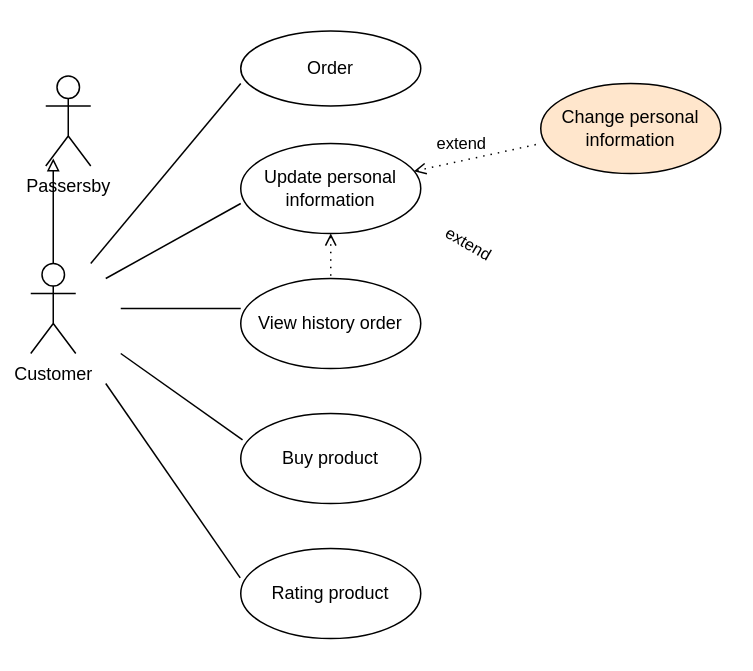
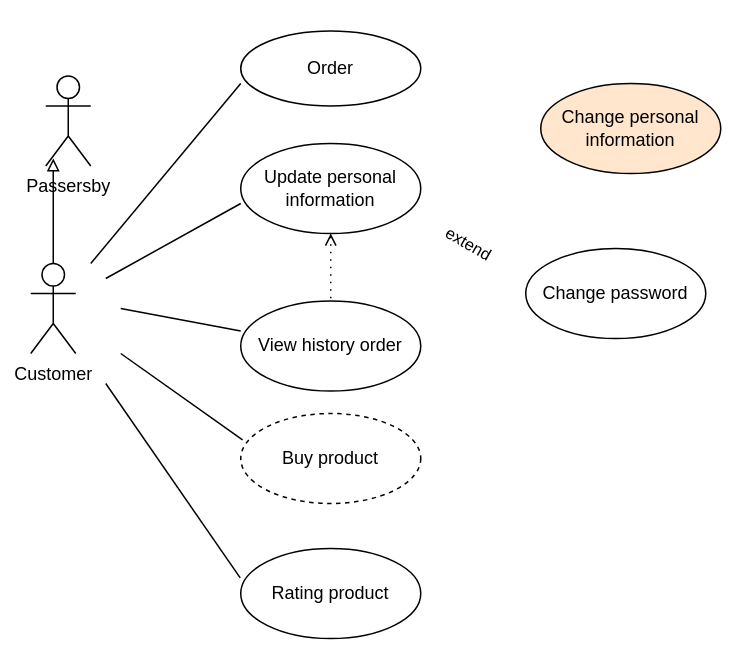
  <mxCell id="0" />
  <mxCell id="1" parent="0" />
  <mxCell id="2" value="Passersby" style="shape=umlActor;verticalLabelPosition=bottom;verticalAlign=top;html=1;outlineConnect=0;" vertex="1" parent="1"><mxGeometry x="30" y="50" width="30" height="60" as="geometry" /></mxCell>
  <mxCell id="3" style="edgeStyle=orthogonalEdgeStyle;rounded=0;orthogonalLoop=1;jettySize=auto;html=1;exitX=0.5;exitY=0;exitDx=0;exitDy=0;exitPerimeter=0;endArrow=block;endFill=0;" edge="1" parent="1" source="4"><mxGeometry relative="1" as="geometry"><mxPoint x="35" y="105" as="targetPoint" /></mxGeometry></mxCell>
  <mxCell id="4" value="Customer" style="shape=umlActor;verticalLabelPosition=bottom;verticalAlign=top;html=1;outlineConnect=0;" vertex="1" parent="1"><mxGeometry x="20" y="175" width="30" height="60" as="geometry" /></mxCell>
  <mxCell id="5" value="Order" style="ellipse;whiteSpace=wrap;html=1;" vertex="1" parent="1"><mxGeometry x="160" y="20" width="120" height="50" as="geometry" /></mxCell>
- <mxCell id="6" value="View history order" style="ellipse;whiteSpace=wrap;html=1;" vertex="1" parent="1"><mxGeometry x="160" y="185" width="120" height="60" as="geometry" /></mxCell>
- <mxCell id="7" value="Buy product" style="ellipse;whiteSpace=wrap;html=1;" vertex="1" parent="1"><mxGeometry x="160" y="275" width="120" height="60" as="geometry" /></mxCell>
+ <mxCell id="6" value="View history order" style="ellipse;whiteSpace=wrap;html=1;" vertex="1" parent="1"><mxGeometry x="160" y="200" width="120" height="60" as="geometry" /></mxCell>
+ <mxCell id="7" value="Buy product" style="ellipse;whiteSpace=wrap;html=1;dashed=1;" vertex="1" parent="1"><mxGeometry x="160" y="275" width="120" height="60" as="geometry" /></mxCell>
  <mxCell id="8" value="Update personal information" style="ellipse;whiteSpace=wrap;html=1;" vertex="1" parent="1"><mxGeometry x="160" y="95" width="120" height="60" as="geometry" /></mxCell>
  <mxCell id="9" value="Change personal information" style="ellipse;whiteSpace=wrap;html=1;fillColor=#ffe6cc;" vertex="1" parent="1"><mxGeometry x="360" y="55" width="120" height="60" as="geometry" /></mxCell>
+ <mxCell id="10" value="Change password" style="ellipse;whiteSpace=wrap;html=1;" vertex="1" parent="1"><mxGeometry x="350" y="165" width="120" height="60" as="geometry" /></mxCell>
  <mxCell id="11" value="Rating product" style="ellipse;whiteSpace=wrap;html=1;" vertex="1" parent="1"><mxGeometry x="160" y="365" width="120" height="60" as="geometry" /></mxCell>
  <mxCell id="12" value="" style="endArrow=none;html=1;rounded=0;" edge="1" parent="1"><mxGeometry width="50" height="50" relative="1" as="geometry"><mxPoint x="60" y="175" as="sourcePoint" /><mxPoint x="160" y="55" as="targetPoint" /></mxGeometry></mxCell>
  <mxCell id="13" value="" style="endArrow=none;html=1;rounded=0;entryX=0;entryY=0.667;entryDx=0;entryDy=0;entryPerimeter=0;" edge="1" parent="1" target="8"><mxGeometry width="50" height="50" relative="1" as="geometry"><mxPoint x="70" y="185" as="sourcePoint" /><mxPoint x="170" y="65" as="targetPoint" /></mxGeometry></mxCell>
  <mxCell id="14" value="" style="endArrow=none;html=1;rounded=0;entryX=0;entryY=0.333;entryDx=0;entryDy=0;entryPerimeter=0;" edge="1" parent="1" target="6"><mxGeometry width="50" height="50" relative="1" as="geometry"><mxPoint x="80" y="205" as="sourcePoint" /><mxPoint x="180" y="75" as="targetPoint" /></mxGeometry></mxCell>
  <mxCell id="15" value="" style="endArrow=none;html=1;rounded=0;entryX=0.01;entryY=0.293;entryDx=0;entryDy=0;entryPerimeter=0;" edge="1" parent="1" target="7"><mxGeometry width="50" height="50" relative="1" as="geometry"><mxPoint x="80" y="235" as="sourcePoint" /><mxPoint x="150" y="285" as="targetPoint" /></mxGeometry></mxCell>
  <mxCell id="16" value="" style="endArrow=none;html=1;rounded=0;entryX=-0.003;entryY=0.327;entryDx=0;entryDy=0;entryPerimeter=0;" edge="1" parent="1" target="11"><mxGeometry width="50" height="50" relative="1" as="geometry"><mxPoint x="70" y="255" as="sourcePoint" /><mxPoint x="130" y="295" as="targetPoint" /></mxGeometry></mxCell>
- <mxCell id="17" value="" style="endArrow=none;html=1;rounded=0;entryX=0;entryY=0.667;entryDx=0;entryDy=0;entryPerimeter=0;dashed=1;dashPattern=1 4;startArrow=open;startFill=0;" edge="1" parent="1" source="8" target="9"><mxGeometry width="50" height="50" relative="1" as="geometry"><mxPoint x="280" y="110" as="sourcePoint" /><mxPoint x="330" y="60" as="targetPoint" /></mxGeometry></mxCell>
- <mxCell id="18" value="extend" style="edgeLabel;html=1;align=center;verticalAlign=middle;resizable=0;points=[];" vertex="1" connectable="0" parent="17"><mxGeometry x="-0.503" y="-2" relative="1" as="geometry"><mxPoint x="9" y="-16" as="offset" /></mxGeometry></mxCell>
  <mxCell id="19" value="" style="endArrow=none;html=1;rounded=0;startArrow=open;startFill=0;dashed=1;dashPattern=1 4;" edge="1" parent="1" source="8" target="6"><mxGeometry width="50" height="50" relative="1" as="geometry"><mxPoint x="270" y="185" as="sourcePoint" /><mxPoint x="320" y="135" as="targetPoint" /></mxGeometry></mxCell>
  <mxCell id="20" value="extend" style="edgeLabel;html=1;align=center;verticalAlign=middle;resizable=0;points=[];rotation=30;" vertex="1" connectable="0" parent="1"><mxGeometry x="305.004" y="165.004" as="geometry"><mxPoint x="4.062" y="-6.964" as="offset" /></mxGeometry></mxCell>
